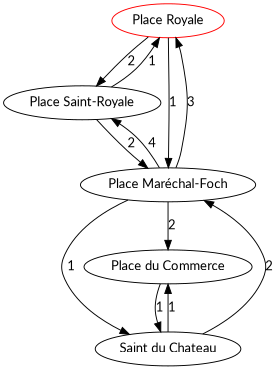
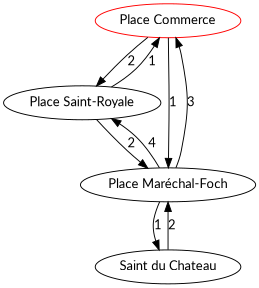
  digraph {
    fontname=Lato
    node [fontname=Lato]
    edge [fontname=Lato]
-   n1 [color=red label="Place Royale"]
+   n1 [color=red label="Place Commerce"]
    n2 [label="Place Saint-Royale"]
    n3 [label="Place Maréchal-Foch"]
    n4 [label="Saint du Chateau"]
-   n5 [label="Place du Commerce"]
    n1 -> n2 [label="2\n"]
    n1 -> n3 [label="1\n"]
    n2 -> n1 [label="1\n"]
    n2 -> n3 [label="2\n"]
    n3 -> n1 [label="3\n"]
    n3 -> n2 [label="4\n"]
    n3 -> n4 [label="1\n"]
-   n3 -> n5 [label="2\n"]
    n4 -> n3 [label="2\n"]
-   n4 -> n5 [label="1\n"]
-   n5 -> n4 [label="1\n"]
  }
